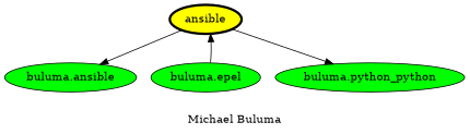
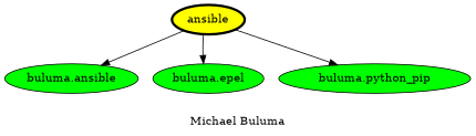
  digraph {
    label="Michael Buluma"
    node [fillcolor=green style=filled]
    ansible [fillcolor=yellow penwidth=3]
    n2 [label="buluma.ansible"]
    "buluma.epel"
-   "buluma.python_pip" [label="buluma.python_python"]
+   "buluma.python_pip"
    ansible -> n2
-   "buluma.epel" -> ansible
+   ansible -> "buluma.epel"
    ansible -> "buluma.python_pip"
  }
